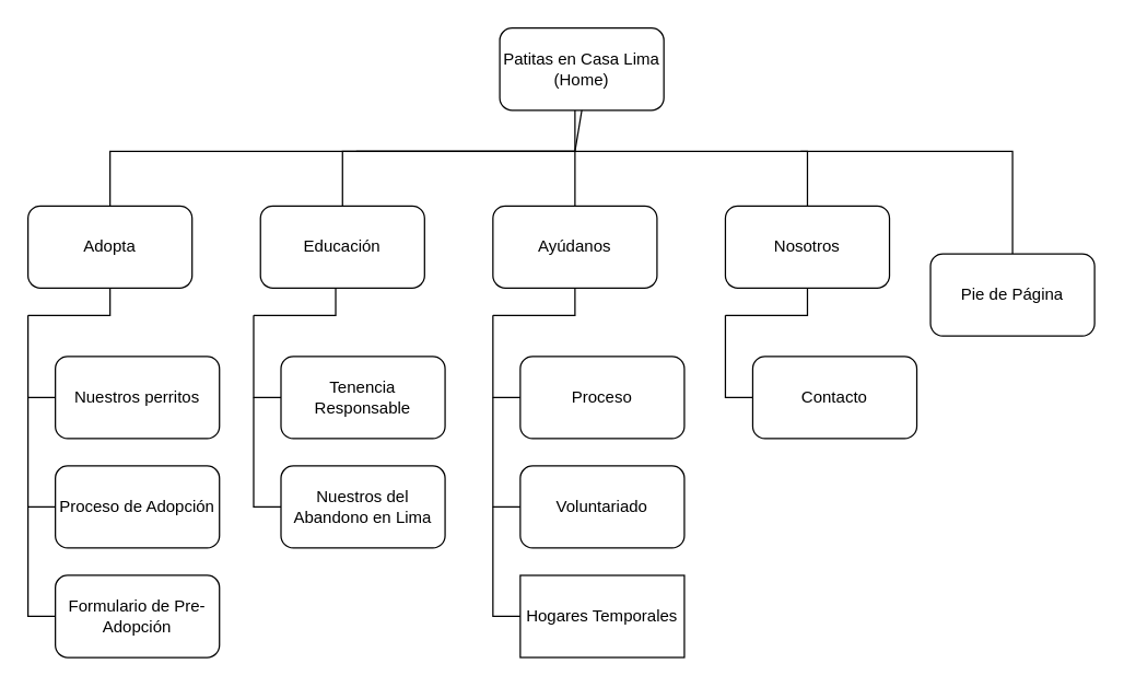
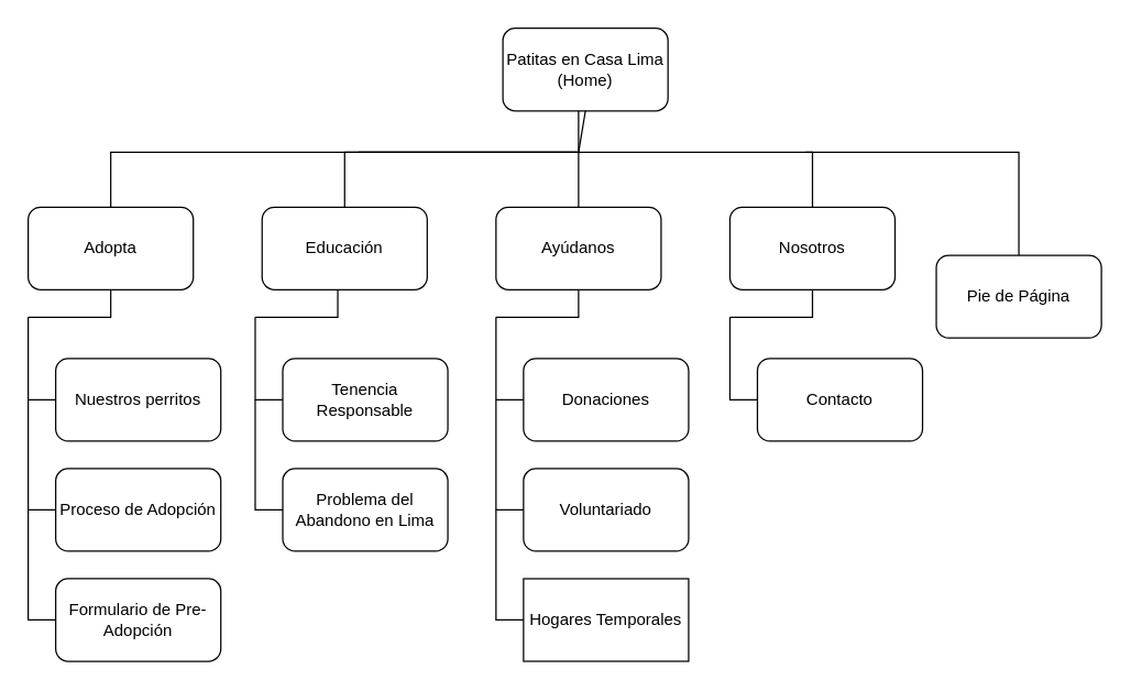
  <mxCell id="0" />
  <mxCell id="1" parent="0" />
  <mxCell id="2" value="" style="edgeStyle=orthogonalEdgeStyle;rounded=0;orthogonalLoop=1;jettySize=auto;html=1;endArrow=none;endFill=0;" parent="1" source="3" target="4" edge="1"><mxGeometry relative="1" as="geometry"><Array as="points"><mxPoint x="420" y="110" /><mxPoint x="80" y="110" /></Array></mxGeometry></mxCell>
  <mxCell id="3" value="Patitas en Casa Lima (Home)" style="rounded=1;whiteSpace=wrap;html=1;" parent="1" vertex="1"><mxGeometry x="365" y="20" width="120" height="60" as="geometry" /></mxCell>
  <mxCell id="4" value="Adopta" style="whiteSpace=wrap;html=1;rounded=1;" parent="1" vertex="1"><mxGeometry x="20" y="150" width="120" height="60" as="geometry" /></mxCell>
  <mxCell id="5" value="Educación" style="whiteSpace=wrap;html=1;rounded=1;" parent="1" vertex="1"><mxGeometry x="190" y="150" width="120" height="60" as="geometry" /></mxCell>
  <mxCell id="6" value="Ayúdanos" style="whiteSpace=wrap;html=1;rounded=1;" parent="1" vertex="1"><mxGeometry x="360" y="150" width="120" height="60" as="geometry" /></mxCell>
  <mxCell id="7" value="" style="endArrow=none;html=1;rounded=0;entryX=0.5;entryY=1;entryDx=0;entryDy=0;exitX=0.5;exitY=0;exitDx=0;exitDy=0;" parent="1" source="5" target="3" edge="1"><mxGeometry width="50" height="50" relative="1" as="geometry"><mxPoint x="240" y="400" as="sourcePoint" /><mxPoint x="290" y="350" as="targetPoint" /><Array as="points"><mxPoint x="250" y="110" /><mxPoint x="420" y="110" /></Array></mxGeometry></mxCell>
  <mxCell id="8" value="" style="endArrow=none;html=1;rounded=0;entryX=0.5;entryY=0;entryDx=0;entryDy=0;" parent="1" target="6" edge="1"><mxGeometry width="50" height="50" relative="1" as="geometry"><mxPoint x="260" y="110" as="sourcePoint" /><mxPoint x="290" y="350" as="targetPoint" /><Array as="points"><mxPoint x="420" y="110" /></Array></mxGeometry></mxCell>
  <mxCell id="9" value="Nosotros" style="whiteSpace=wrap;html=1;rounded=1;" parent="1" vertex="1"><mxGeometry x="530" y="150" width="120" height="60" as="geometry" /></mxCell>
  <mxCell id="10" value="" style="endArrow=none;html=1;rounded=0;entryX=0.5;entryY=0;entryDx=0;entryDy=0;" parent="1" target="9" edge="1"><mxGeometry width="50" height="50" relative="1" as="geometry"><mxPoint x="420" y="110" as="sourcePoint" /><mxPoint x="580" y="40" as="targetPoint" /><Array as="points"><mxPoint x="590" y="110" /></Array></mxGeometry></mxCell>
  <mxCell id="11" value="&lt;div&gt;Nuestros perritos&lt;/div&gt;" style="whiteSpace=wrap;html=1;rounded=1;" parent="1" vertex="1"><mxGeometry x="40" y="260" width="120" height="60" as="geometry" /></mxCell>
  <mxCell id="12" value="&lt;div&gt;Proceso de Adopción&lt;/div&gt;" style="whiteSpace=wrap;html=1;rounded=1;" parent="1" vertex="1"><mxGeometry x="40" y="340" width="120" height="60" as="geometry" /></mxCell>
  <mxCell id="13" value="&lt;div&gt;Formulario de Pre-Adopción&lt;/div&gt;" style="whiteSpace=wrap;html=1;rounded=1;" parent="1" vertex="1"><mxGeometry x="40" y="420" width="120" height="60" as="geometry" /></mxCell>
  <mxCell id="14" value="" style="endArrow=none;html=1;rounded=0;entryX=0.5;entryY=1;entryDx=0;entryDy=0;" parent="1" edge="1"><mxGeometry width="50" height="50" relative="1" as="geometry"><mxPoint x="20" y="230" as="sourcePoint" /><mxPoint x="80" y="210" as="targetPoint" /><Array as="points"><mxPoint x="80" y="230" /></Array></mxGeometry></mxCell>
  <mxCell id="15" value="" style="endArrow=none;html=1;rounded=0;exitX=0;exitY=0.5;exitDx=0;exitDy=0;" parent="1" source="11" edge="1"><mxGeometry width="50" height="50" relative="1" as="geometry"><mxPoint x="260" y="380" as="sourcePoint" /><mxPoint x="20" y="230" as="targetPoint" /><Array as="points"><mxPoint x="20" y="290" /></Array></mxGeometry></mxCell>
  <mxCell id="16" value="" style="endArrow=none;html=1;rounded=0;exitX=0;exitY=0.5;exitDx=0;exitDy=0;" parent="1" source="12" edge="1"><mxGeometry width="50" height="50" relative="1" as="geometry"><mxPoint x="320" y="410" as="sourcePoint" /><mxPoint x="20" y="290" as="targetPoint" /><Array as="points"><mxPoint x="20" y="370" /></Array></mxGeometry></mxCell>
  <mxCell id="17" value="" style="endArrow=none;html=1;rounded=0;exitX=0;exitY=0.5;exitDx=0;exitDy=0;" parent="1" source="13" edge="1"><mxGeometry width="50" height="50" relative="1" as="geometry"><mxPoint x="380" y="410" as="sourcePoint" /><mxPoint x="20" y="370" as="targetPoint" /><Array as="points"><mxPoint x="20" y="450" /></Array></mxGeometry></mxCell>
  <mxCell id="18" value="&lt;div&gt;Tenencia Responsable&lt;/div&gt;" style="whiteSpace=wrap;html=1;rounded=1;" parent="1" vertex="1"><mxGeometry x="205" y="260" width="120" height="60" as="geometry" /></mxCell>
- <mxCell id="19" value="&lt;div&gt;Nuestros del Abandono en Lima&lt;/div&gt;" style="whiteSpace=wrap;html=1;rounded=1;" parent="1" vertex="1"><mxGeometry x="205" y="340" width="120" height="60" as="geometry" /></mxCell>
+ <mxCell id="19" value="&lt;div&gt;Problema del Abandono en Lima&lt;/div&gt;" style="whiteSpace=wrap;html=1;rounded=1;" parent="1" vertex="1"><mxGeometry x="205" y="340" width="120" height="60" as="geometry" /></mxCell>
  <mxCell id="20" value="" style="endArrow=none;html=1;rounded=0;entryX=0.5;entryY=1;entryDx=0;entryDy=0;" parent="1" edge="1"><mxGeometry width="50" height="50" relative="1" as="geometry"><mxPoint x="185" y="230" as="sourcePoint" /><mxPoint x="245" y="210" as="targetPoint" /><Array as="points"><mxPoint x="245" y="230" /></Array></mxGeometry></mxCell>
  <mxCell id="21" value="" style="endArrow=none;html=1;rounded=0;exitX=0;exitY=0.5;exitDx=0;exitDy=0;" parent="1" source="18" edge="1"><mxGeometry width="50" height="50" relative="1" as="geometry"><mxPoint x="425" y="380" as="sourcePoint" /><mxPoint x="185" y="230" as="targetPoint" /><Array as="points"><mxPoint x="185" y="290" /></Array></mxGeometry></mxCell>
  <mxCell id="22" value="" style="endArrow=none;html=1;rounded=0;exitX=0;exitY=0.5;exitDx=0;exitDy=0;" parent="1" source="19" edge="1"><mxGeometry width="50" height="50" relative="1" as="geometry"><mxPoint x="485" y="410" as="sourcePoint" /><mxPoint x="185" y="290" as="targetPoint" /><Array as="points"><mxPoint x="185" y="370" /></Array></mxGeometry></mxCell>
- <mxCell id="23" value="&lt;div&gt;Proceso&lt;/div&gt;" style="whiteSpace=wrap;html=1;rounded=1;" parent="1" vertex="1"><mxGeometry x="380" y="260" width="120" height="60" as="geometry" /></mxCell>
+ <mxCell id="23" value="&lt;div&gt;Donaciones&lt;/div&gt;" style="whiteSpace=wrap;html=1;rounded=1;" parent="1" vertex="1"><mxGeometry x="380" y="260" width="120" height="60" as="geometry" /></mxCell>
  <mxCell id="24" value="&lt;div&gt;Voluntariado&lt;/div&gt;" style="whiteSpace=wrap;html=1;rounded=1;" parent="1" vertex="1"><mxGeometry x="380" y="340" width="120" height="60" as="geometry" /></mxCell>
  <mxCell id="25" value="&lt;div&gt;Hogares Temporales&lt;/div&gt;" style="whiteSpace=wrap;html=1;rounded=0;" parent="1" vertex="1"><mxGeometry x="380" y="420" width="120" height="60" as="geometry" /></mxCell>
  <mxCell id="26" value="" style="endArrow=none;html=1;rounded=0;entryX=0.5;entryY=1;entryDx=0;entryDy=0;" parent="1" edge="1"><mxGeometry width="50" height="50" relative="1" as="geometry"><mxPoint x="360" y="230" as="sourcePoint" /><mxPoint x="420" y="210" as="targetPoint" /><Array as="points"><mxPoint x="420" y="230" /></Array></mxGeometry></mxCell>
  <mxCell id="27" value="" style="endArrow=none;html=1;rounded=0;exitX=0;exitY=0.5;exitDx=0;exitDy=0;" parent="1" source="23" edge="1"><mxGeometry width="50" height="50" relative="1" as="geometry"><mxPoint x="600" y="380" as="sourcePoint" /><mxPoint x="360" y="230" as="targetPoint" /><Array as="points"><mxPoint x="360" y="290" /></Array></mxGeometry></mxCell>
  <mxCell id="28" value="" style="endArrow=none;html=1;rounded=0;exitX=0;exitY=0.5;exitDx=0;exitDy=0;" parent="1" source="24" edge="1"><mxGeometry width="50" height="50" relative="1" as="geometry"><mxPoint x="660" y="410" as="sourcePoint" /><mxPoint x="360" y="290" as="targetPoint" /><Array as="points"><mxPoint x="360" y="370" /></Array></mxGeometry></mxCell>
  <mxCell id="29" value="" style="endArrow=none;html=1;rounded=0;exitX=0;exitY=0.5;exitDx=0;exitDy=0;" parent="1" source="25" edge="1"><mxGeometry width="50" height="50" relative="1" as="geometry"><mxPoint x="720" y="410" as="sourcePoint" /><mxPoint x="360" y="370" as="targetPoint" /><Array as="points"><mxPoint x="360" y="450" /></Array></mxGeometry></mxCell>
  <mxCell id="30" value="&lt;div&gt;Contacto&lt;/div&gt;" style="whiteSpace=wrap;html=1;rounded=1;" parent="1" vertex="1"><mxGeometry x="550" y="260" width="120" height="60" as="geometry" /></mxCell>
  <mxCell id="31" value="" style="endArrow=none;html=1;rounded=0;entryX=0.5;entryY=1;entryDx=0;entryDy=0;" parent="1" edge="1"><mxGeometry width="50" height="50" relative="1" as="geometry"><mxPoint x="530" y="230" as="sourcePoint" /><mxPoint x="590" y="210" as="targetPoint" /><Array as="points"><mxPoint x="590" y="230" /></Array></mxGeometry></mxCell>
  <mxCell id="32" value="" style="endArrow=none;html=1;rounded=0;exitX=0;exitY=0.5;exitDx=0;exitDy=0;" parent="1" source="30" edge="1"><mxGeometry width="50" height="50" relative="1" as="geometry"><mxPoint x="770" y="380" as="sourcePoint" /><mxPoint x="530" y="230" as="targetPoint" /><Array as="points"><mxPoint x="530" y="290" /></Array></mxGeometry></mxCell>
  <mxCell id="33" value="Pie de Página" style="whiteSpace=wrap;html=1;rounded=1;" vertex="1" parent="1"><mxGeometry x="680" y="185" width="120" height="60" as="geometry" /></mxCell>
  <mxCell id="34" value="" style="endArrow=none;html=1;rounded=0;entryX=0.5;entryY=0;entryDx=0;entryDy=0;" edge="1" parent="1" target="33"><mxGeometry width="50" height="50" relative="1" as="geometry"><mxPoint x="585" y="110" as="sourcePoint" /><mxPoint x="725" y="60" as="targetPoint" /><Array as="points"><mxPoint x="740" y="110" /></Array></mxGeometry></mxCell>
